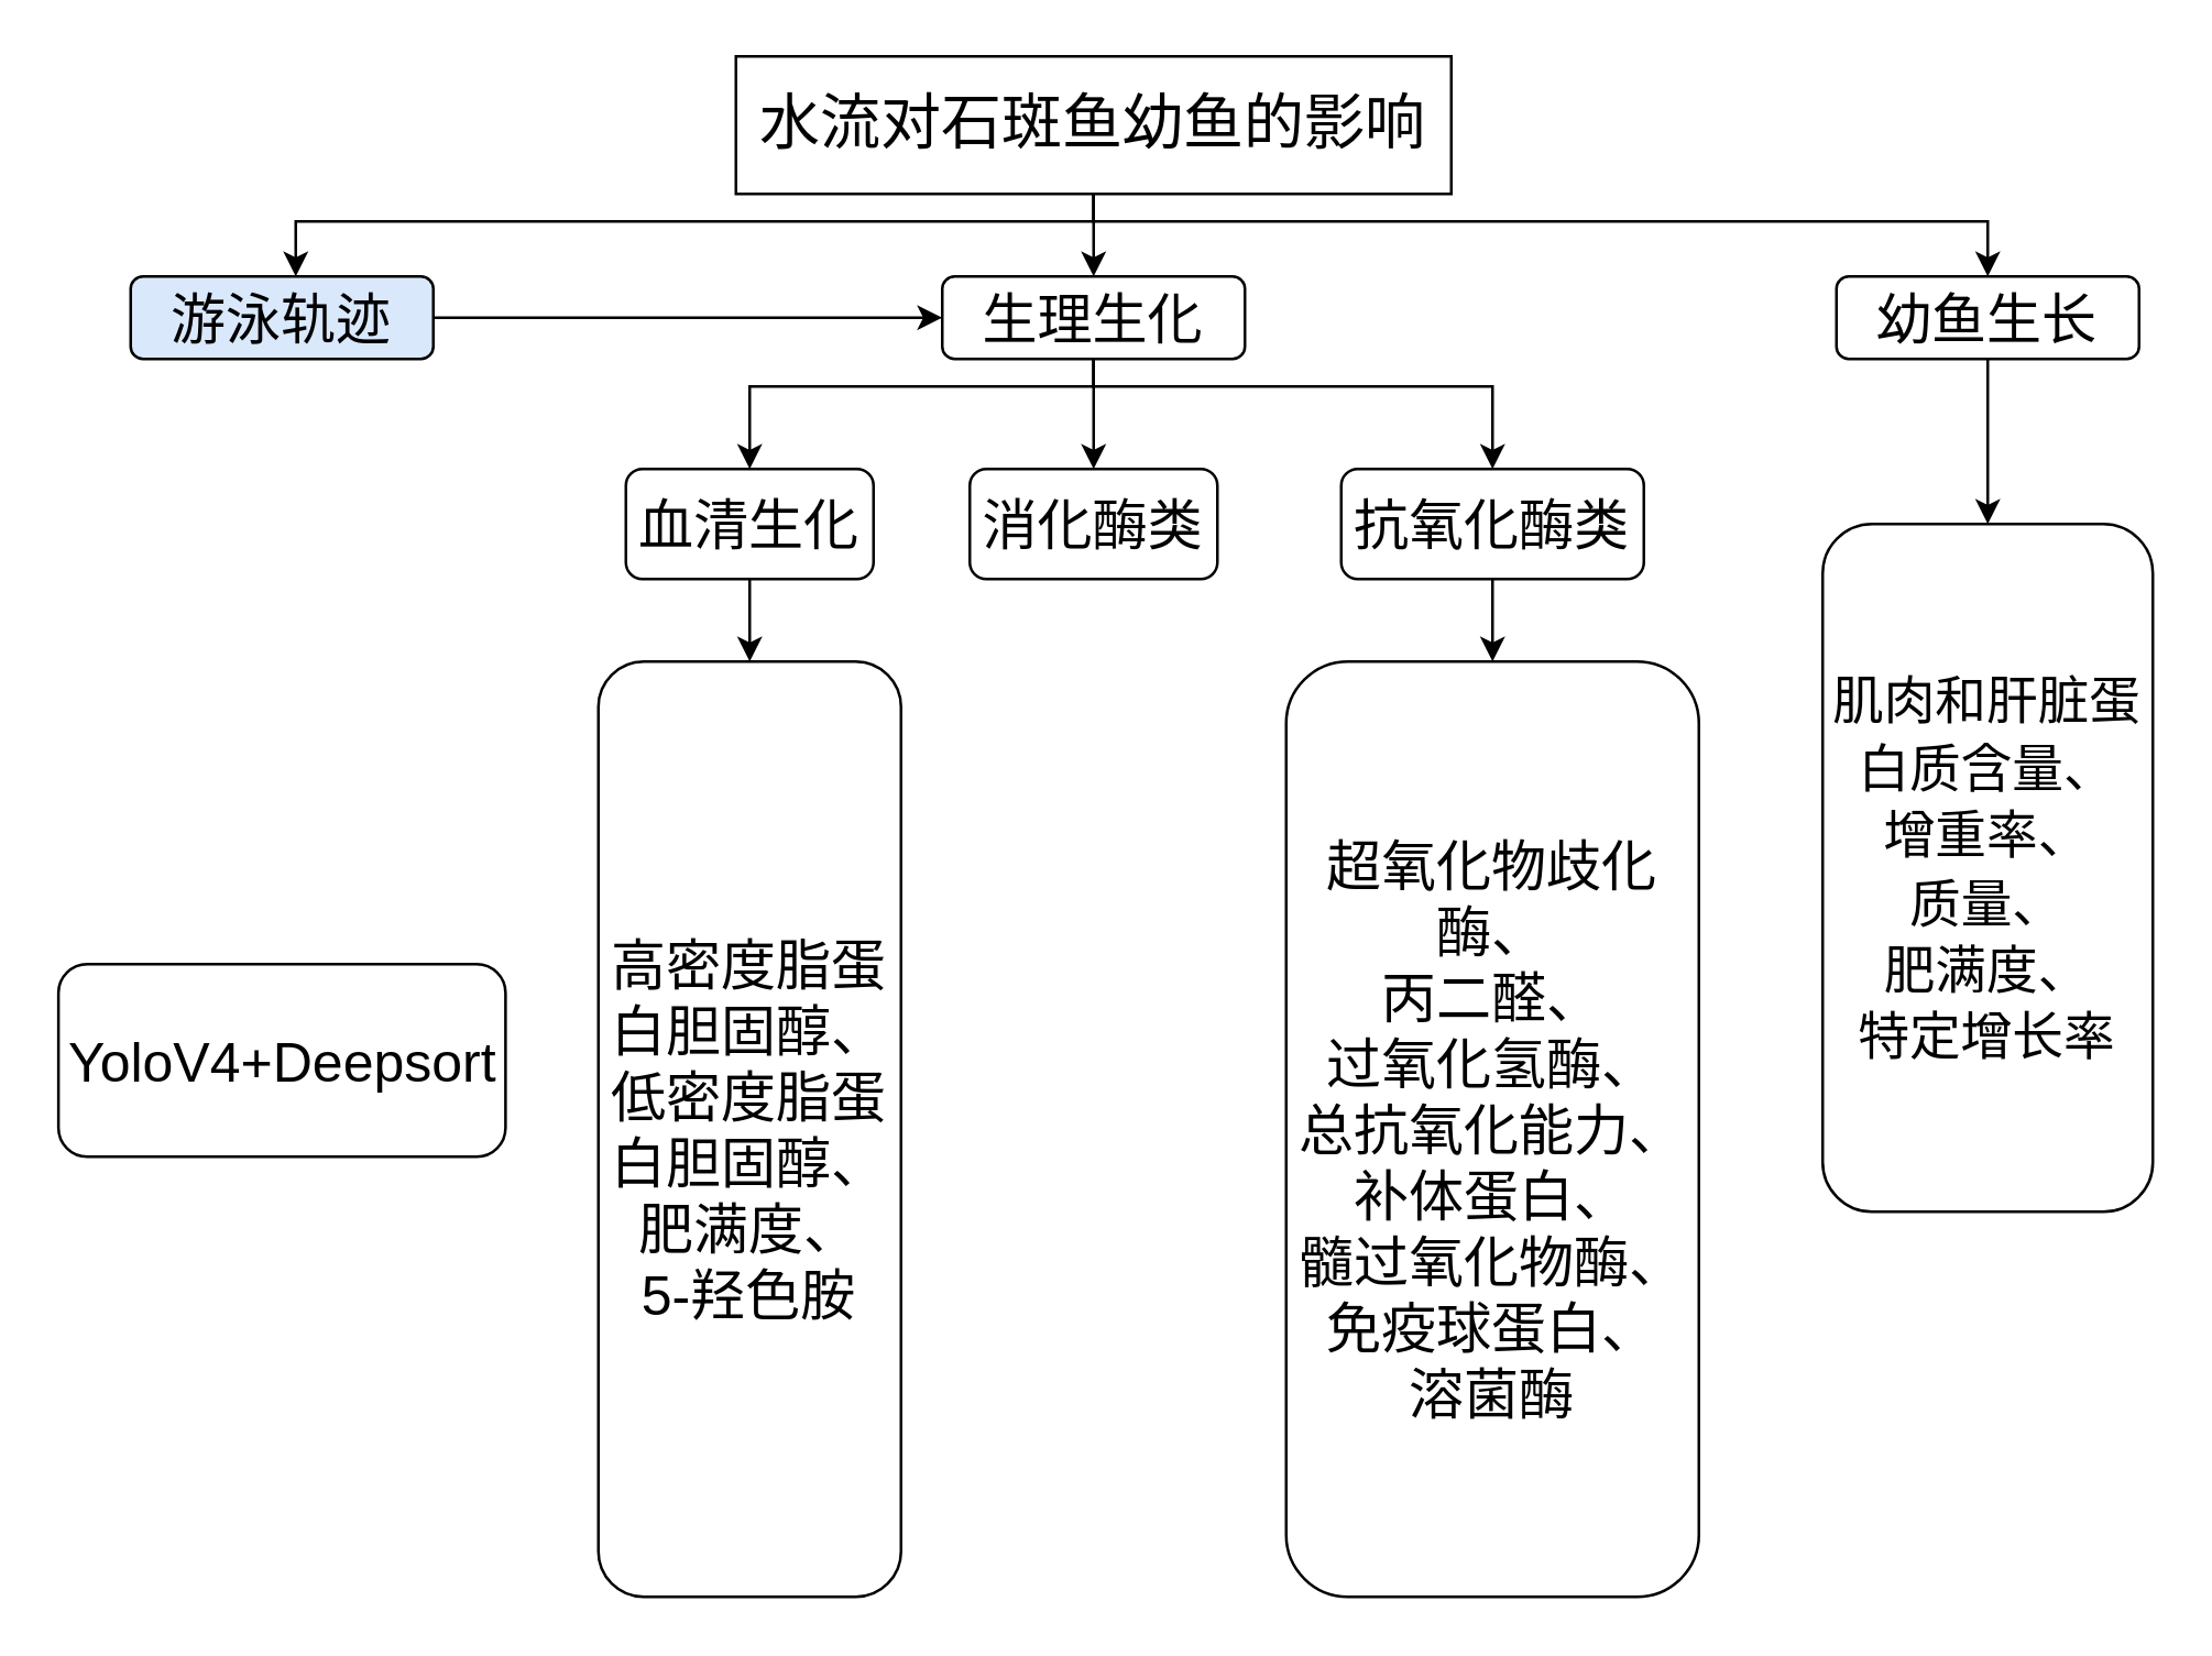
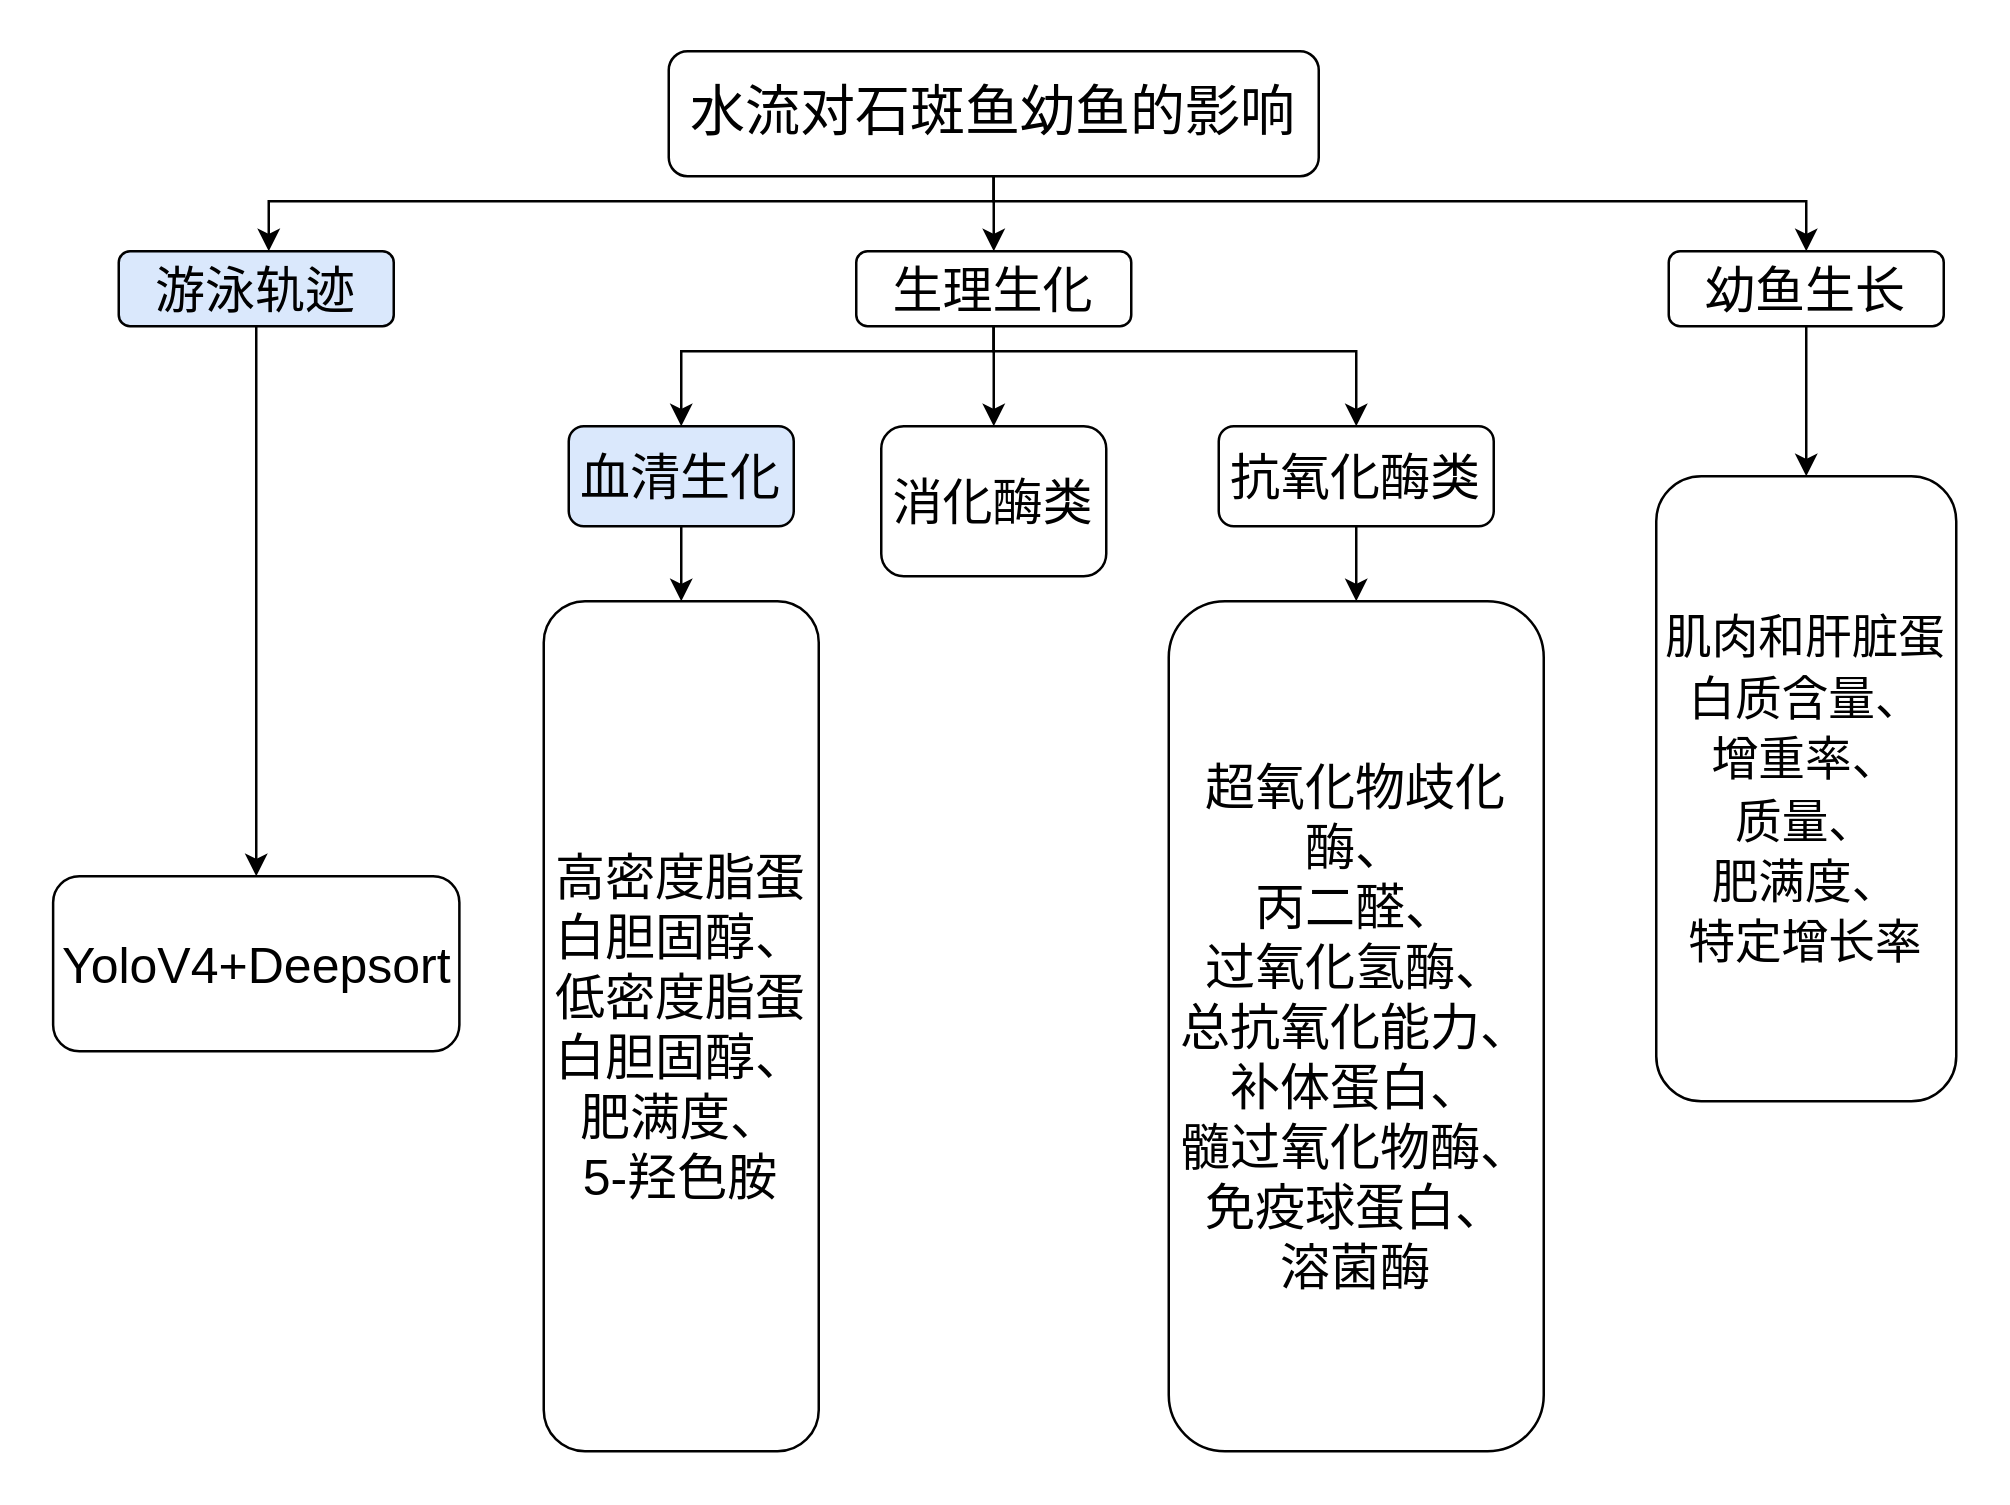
  <mxCell id="0" />
  <mxCell id="1" parent="0" />
  <mxCell id="2" style="edgeStyle=orthogonalEdgeStyle;rounded=0;orthogonalLoop=1;jettySize=auto;html=1;fontSize=20;" edge="1" parent="1" source="5" target="7"><mxGeometry relative="1" as="geometry"><Array as="points"><mxPoint x="397" y="80" /><mxPoint x="107" y="80" /></Array></mxGeometry></mxCell>
  <mxCell id="3" style="edgeStyle=orthogonalEdgeStyle;rounded=0;orthogonalLoop=1;jettySize=auto;html=1;fontSize=20;" edge="1" parent="1" source="5" target="13"><mxGeometry relative="1" as="geometry" /></mxCell>
  <mxCell id="4" style="edgeStyle=orthogonalEdgeStyle;rounded=0;orthogonalLoop=1;jettySize=auto;html=1;fontSize=20;" edge="1" parent="1" source="5" target="9"><mxGeometry relative="1" as="geometry"><Array as="points"><mxPoint x="397" y="80" /><mxPoint x="722" y="80" /></Array></mxGeometry></mxCell>
- <mxCell id="5" value="&lt;font style=&quot;font-size: 22px;&quot;&gt;水流对石斑鱼幼鱼的影响&lt;/font&gt;" style="whiteSpace=wrap;html=1;fontSize=22;rounded=0;" vertex="1" parent="1"><mxGeometry x="267" y="20" width="260" height="50" as="geometry" /></mxCell>
- <mxCell id="6" style="edgeStyle=orthogonalEdgeStyle;rounded=0;orthogonalLoop=1;jettySize=auto;html=1;fontSize=20;" edge="1" parent="1" source="7" target="13"><mxGeometry relative="1" as="geometry" /></mxCell>
+ <mxCell id="5" value="&lt;font style=&quot;font-size: 22px;&quot;&gt;水流对石斑鱼幼鱼的影响&lt;/font&gt;" style="rounded=1;whiteSpace=wrap;html=1;fontSize=22;" vertex="1" parent="1"><mxGeometry x="267" y="20" width="260" height="50" as="geometry" /></mxCell>
+ <mxCell id="6" style="edgeStyle=orthogonalEdgeStyle;rounded=0;orthogonalLoop=1;jettySize=auto;html=1;entryX=0.5;entryY=0;entryDx=0;entryDy=0;fontSize=20;" edge="1" parent="1" source="7" target="14"><mxGeometry relative="1" as="geometry" /></mxCell>
  <mxCell id="7" value="游泳轨迹" style="rounded=1;whiteSpace=wrap;html=1;fontSize=20;fillColor=#dae8fc;" vertex="1" parent="1"><mxGeometry x="47" y="100" width="110" height="30" as="geometry" /></mxCell>
  <mxCell id="8" style="edgeStyle=orthogonalEdgeStyle;rounded=0;orthogonalLoop=1;jettySize=auto;html=1;entryX=0.5;entryY=0;entryDx=0;entryDy=0;fontSize=20;" edge="1" parent="1" source="9" target="22"><mxGeometry relative="1" as="geometry" /></mxCell>
  <mxCell id="9" value="幼鱼生长" style="rounded=1;whiteSpace=wrap;html=1;fontSize=20;" vertex="1" parent="1"><mxGeometry x="667" y="100" width="110" height="30" as="geometry" /></mxCell>
  <mxCell id="10" style="edgeStyle=orthogonalEdgeStyle;rounded=0;orthogonalLoop=1;jettySize=auto;html=1;fontSize=20;" edge="1" parent="1" source="13" target="16"><mxGeometry relative="1" as="geometry"><Array as="points"><mxPoint x="397" y="140" /><mxPoint x="272" y="140" /></Array></mxGeometry></mxCell>
  <mxCell id="11" style="edgeStyle=orthogonalEdgeStyle;rounded=0;orthogonalLoop=1;jettySize=auto;html=1;entryX=0.5;entryY=0;entryDx=0;entryDy=0;fontSize=20;" edge="1" parent="1" source="13" target="17"><mxGeometry relative="1" as="geometry" /></mxCell>
  <mxCell id="12" style="edgeStyle=orthogonalEdgeStyle;rounded=0;orthogonalLoop=1;jettySize=auto;html=1;entryX=0.5;entryY=0;entryDx=0;entryDy=0;fontSize=20;" edge="1" parent="1" source="13" target="19"><mxGeometry relative="1" as="geometry"><Array as="points"><mxPoint x="397" y="140" /><mxPoint x="542" y="140" /></Array></mxGeometry></mxCell>
  <mxCell id="13" value="生理生化" style="rounded=1;whiteSpace=wrap;html=1;fontSize=20;" vertex="1" parent="1"><mxGeometry x="342" y="100" width="110" height="30" as="geometry" /></mxCell>
  <mxCell id="14" value="YoloV4+Deepsort" style="rounded=1;whiteSpace=wrap;html=1;fontSize=20;" vertex="1" parent="1"><mxGeometry x="20.75" y="350" width="162.5" height="70" as="geometry" /></mxCell>
  <mxCell id="15" style="edgeStyle=orthogonalEdgeStyle;rounded=0;orthogonalLoop=1;jettySize=auto;html=1;entryX=0.5;entryY=0;entryDx=0;entryDy=0;fontSize=20;" edge="1" parent="1" source="16" target="20"><mxGeometry relative="1" as="geometry" /></mxCell>
- <mxCell id="16" value="血清生化" style="rounded=1;whiteSpace=wrap;html=1;fontSize=20;align=center;" vertex="1" parent="1"><mxGeometry x="227" y="170" width="90" height="40" as="geometry" /></mxCell>
- <mxCell id="17" value="消化酶类" style="rounded=1;whiteSpace=wrap;html=1;fontSize=20;align=center;" vertex="1" parent="1"><mxGeometry x="352" y="170" width="90" height="40" as="geometry" /></mxCell>
+ <mxCell id="16" value="血清生化" style="rounded=1;whiteSpace=wrap;html=1;fontSize=20;align=center;fillColor=#dae8fc;" vertex="1" parent="1"><mxGeometry x="227" y="170" width="90" height="40" as="geometry" /></mxCell>
+ <mxCell id="17" value="消化酶类" style="rounded=1;whiteSpace=wrap;html=1;fontSize=20;align=center;" vertex="1" parent="1"><mxGeometry x="352" y="170" width="90" height="60" as="geometry" /></mxCell>
  <mxCell id="18" style="edgeStyle=orthogonalEdgeStyle;rounded=0;orthogonalLoop=1;jettySize=auto;html=1;fontSize=20;" edge="1" parent="1" source="19" target="21"><mxGeometry relative="1" as="geometry" /></mxCell>
  <mxCell id="19" value="抗氧化酶类" style="rounded=1;whiteSpace=wrap;html=1;fontSize=20;align=center;" vertex="1" parent="1"><mxGeometry x="487" y="170" width="110" height="40" as="geometry" /></mxCell>
  <mxCell id="20" value="高密度脂蛋白胆固醇、&lt;br&gt;低密度脂蛋白胆固醇、&lt;br&gt;肥满度、&lt;br&gt;5-羟色胺" style="rounded=1;whiteSpace=wrap;html=1;fontSize=20;align=center;" vertex="1" parent="1"><mxGeometry x="217" y="240" width="110" height="340" as="geometry" /></mxCell>
  <mxCell id="21" value="超氧化物歧化酶、&lt;br&gt;丙二醛、&lt;br&gt;过氧化氢酶、&lt;br&gt;总抗氧化能力、&lt;br&gt;补体蛋白、&lt;br&gt;髓过氧化物酶、&lt;br&gt;免疫球蛋白、&lt;br&gt;溶菌酶" style="rounded=1;whiteSpace=wrap;html=1;fontSize=20;align=center;" vertex="1" parent="1"><mxGeometry x="467" y="240" width="150" height="340" as="geometry" /></mxCell>
  <mxCell id="22" value="&lt;span style=&quot;font-size: 14pt; font-family: 微软雅黑;&quot;&gt;肌肉&lt;/span&gt;&lt;span style=&quot;font-size: 14pt; font-family: 微软雅黑;&quot;&gt;和肝脏蛋白质含量、&lt;br&gt;增重率、&lt;br&gt;质量、&lt;br&gt;肥满度、&lt;br&gt;特定增长率&lt;/span&gt;" style="rounded=1;whiteSpace=wrap;html=1;fontSize=20;align=center;" vertex="1" parent="1"><mxGeometry x="662" y="190" width="120" height="250" as="geometry" /></mxCell>
